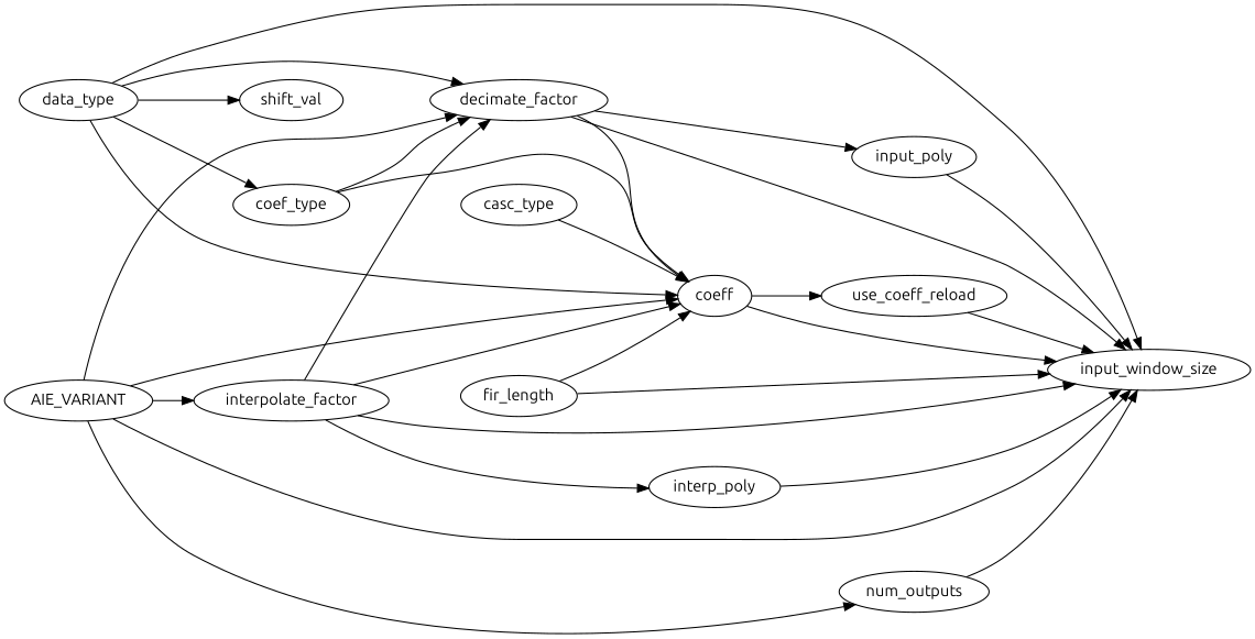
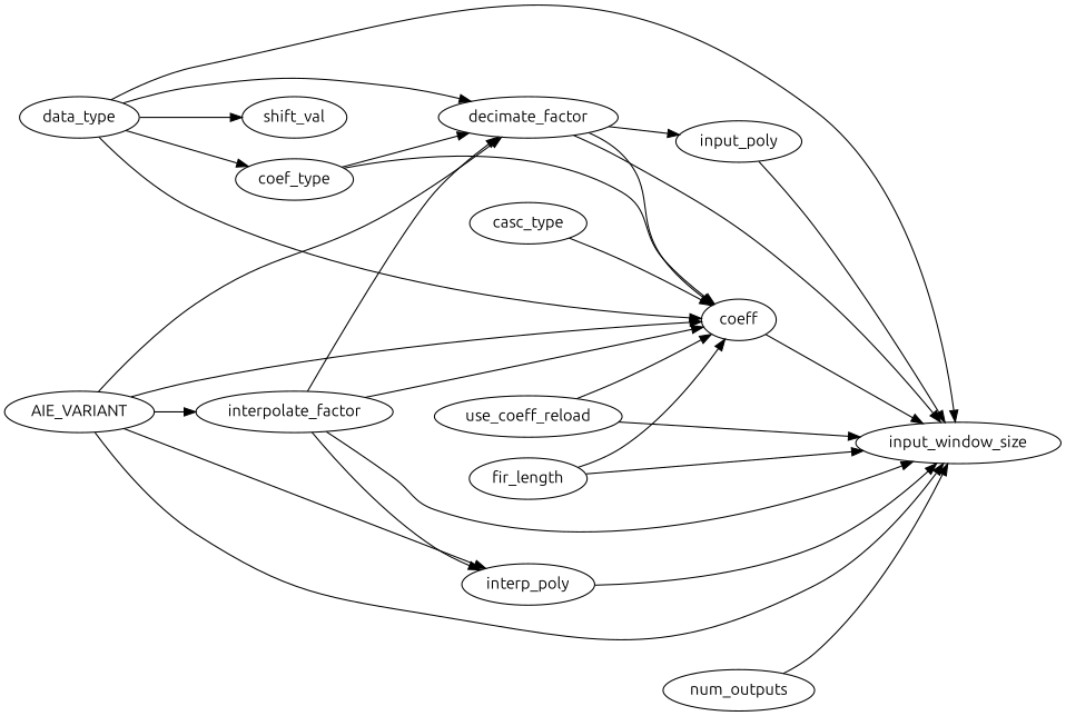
  digraph {
    fontname=Ubuntu
    rankdir=LR
    node [fontname=Ubuntu]
    edge [fontname=Ubuntu]
    n1 [label=input_poly]
    decimate_factor
    coeff
    input_window_size
    data_type
    shift_val
    coef_type
    AIE_VARIANT
    num_outputs
    interpolate_factor
    interp_poly
    use_coeff_reload
    fir_length
    n14 [label=casc_type]
    n1 -> input_window_size
    decimate_factor -> n1
    decimate_factor -> coeff
    decimate_factor -> input_window_size
    coeff -> input_window_size
    data_type -> decimate_factor
    data_type -> coeff
    data_type -> input_window_size
    data_type -> shift_val
    data_type -> coef_type
    coef_type -> decimate_factor
    coef_type -> coeff
    AIE_VARIANT -> decimate_factor
    AIE_VARIANT -> coeff
    AIE_VARIANT -> input_window_size
-   AIE_VARIANT -> num_outputs
+   AIE_VARIANT -> interp_poly
    AIE_VARIANT -> interpolate_factor
    num_outputs -> input_window_size
    interpolate_factor -> decimate_factor
    interpolate_factor -> coeff
    interpolate_factor -> input_window_size
    interpolate_factor -> interp_poly
    interp_poly -> input_window_size
-   coeff -> use_coeff_reload
+   use_coeff_reload -> coeff
    use_coeff_reload -> input_window_size
    fir_length -> coeff
    fir_length -> input_window_size
    n14 -> coeff
  }
